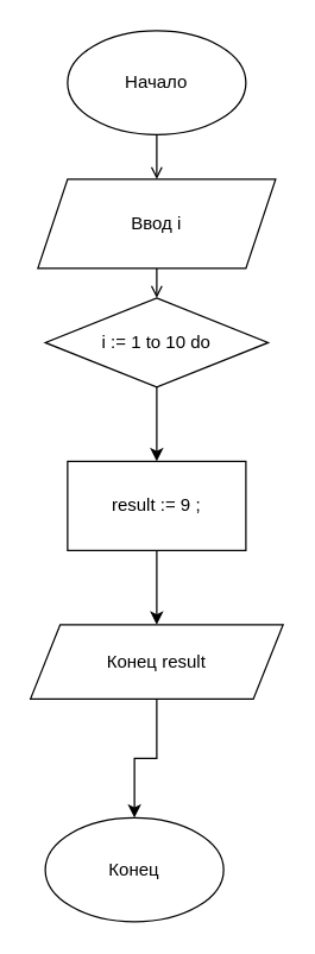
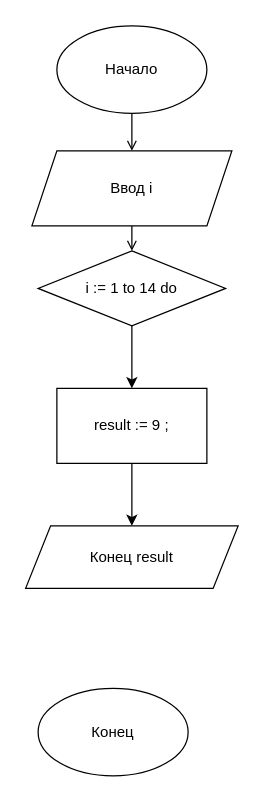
  <mxCell id="0" />
  <mxCell id="1" parent="0" />
  <mxCell id="2" style="edgeStyle=orthogonalEdgeStyle;rounded=0;orthogonalLoop=1;jettySize=auto;html=1;exitX=0.5;exitY=1;exitDx=0;exitDy=0;entryX=0.5;entryY=0;entryDx=0;entryDy=0;endArrow=open;endFill=0;" parent="1" target="4" edge="1"><mxGeometry relative="1" as="geometry"><mxPoint x="105" y="90" as="sourcePoint" /></mxGeometry></mxCell>
  <mxCell id="3" style="edgeStyle=orthogonalEdgeStyle;rounded=0;orthogonalLoop=1;jettySize=auto;html=1;entryX=0.5;entryY=0;entryDx=0;entryDy=0;endArrow=open;endFill=0;" parent="1" source="4" edge="1"><mxGeometry relative="1" as="geometry"><mxPoint x="105" y="200" as="targetPoint" /></mxGeometry></mxCell>
  <mxCell id="4" value="Ввод i" style="shape=parallelogram;perimeter=parallelogramPerimeter;whiteSpace=wrap;html=1;fixedSize=1;" parent="1" vertex="1"><mxGeometry x="25" y="120" width="160" height="60" as="geometry" /></mxCell>
- <mxCell id="5" value="" style="edgeStyle=orthogonalEdgeStyle;rounded=0;orthogonalLoop=1;jettySize=auto;html=1;" edge="1" parent="1" source="6" target="7"><mxGeometry relative="1" as="geometry" /></mxCell>
  <mxCell id="6" value="Конец result" style="shape=parallelogram;perimeter=parallelogramPerimeter;whiteSpace=wrap;html=1;fixedSize=1;" parent="1" vertex="1"><mxGeometry x="20" y="420" width="170" height="50" as="geometry" /></mxCell>
  <mxCell id="7" value="Конец" style="ellipse;whiteSpace=wrap;html=1;" parent="1" vertex="1"><mxGeometry x="30" y="550" width="120" height="70" as="geometry" /></mxCell>
  <mxCell id="8" value="Начало" style="ellipse;whiteSpace=wrap;html=1;" parent="1" vertex="1"><mxGeometry x="45" width="120" height="70" as="geometry" y="20" /></mxCell>
  <mxCell id="9" style="edgeStyle=orthogonalEdgeStyle;rounded=0;orthogonalLoop=1;jettySize=auto;html=1;exitX=0.5;exitY=1;exitDx=0;exitDy=0;entryX=0.5;entryY=0;entryDx=0;entryDy=0;" edge="1" parent="1" source="10" target="12"><mxGeometry relative="1" as="geometry" /></mxCell>
- <mxCell id="10" value="i := 1 to 10 do" style="rhombus;whiteSpace=wrap;html=1;" parent="1" vertex="1"><mxGeometry x="30" y="200" width="150" height="60" as="geometry" /></mxCell>
+ <mxCell id="10" value="i := 1 to 14 do" style="rhombus;whiteSpace=wrap;html=1;" parent="1" vertex="1"><mxGeometry x="30" y="200" width="150" height="60" as="geometry" /></mxCell>
  <mxCell id="11" style="edgeStyle=orthogonalEdgeStyle;rounded=0;orthogonalLoop=1;jettySize=auto;html=1;exitX=0.5;exitY=1;exitDx=0;exitDy=0;entryX=0.5;entryY=0;entryDx=0;entryDy=0;" edge="1" parent="1" source="12" target="6"><mxGeometry relative="1" as="geometry" /></mxCell>
  <mxCell id="12" value="result := 9 ;" style="rounded=0;whiteSpace=wrap;html=1;" vertex="1" parent="1"><mxGeometry x="45" y="310" width="120" height="60" as="geometry" /></mxCell>
